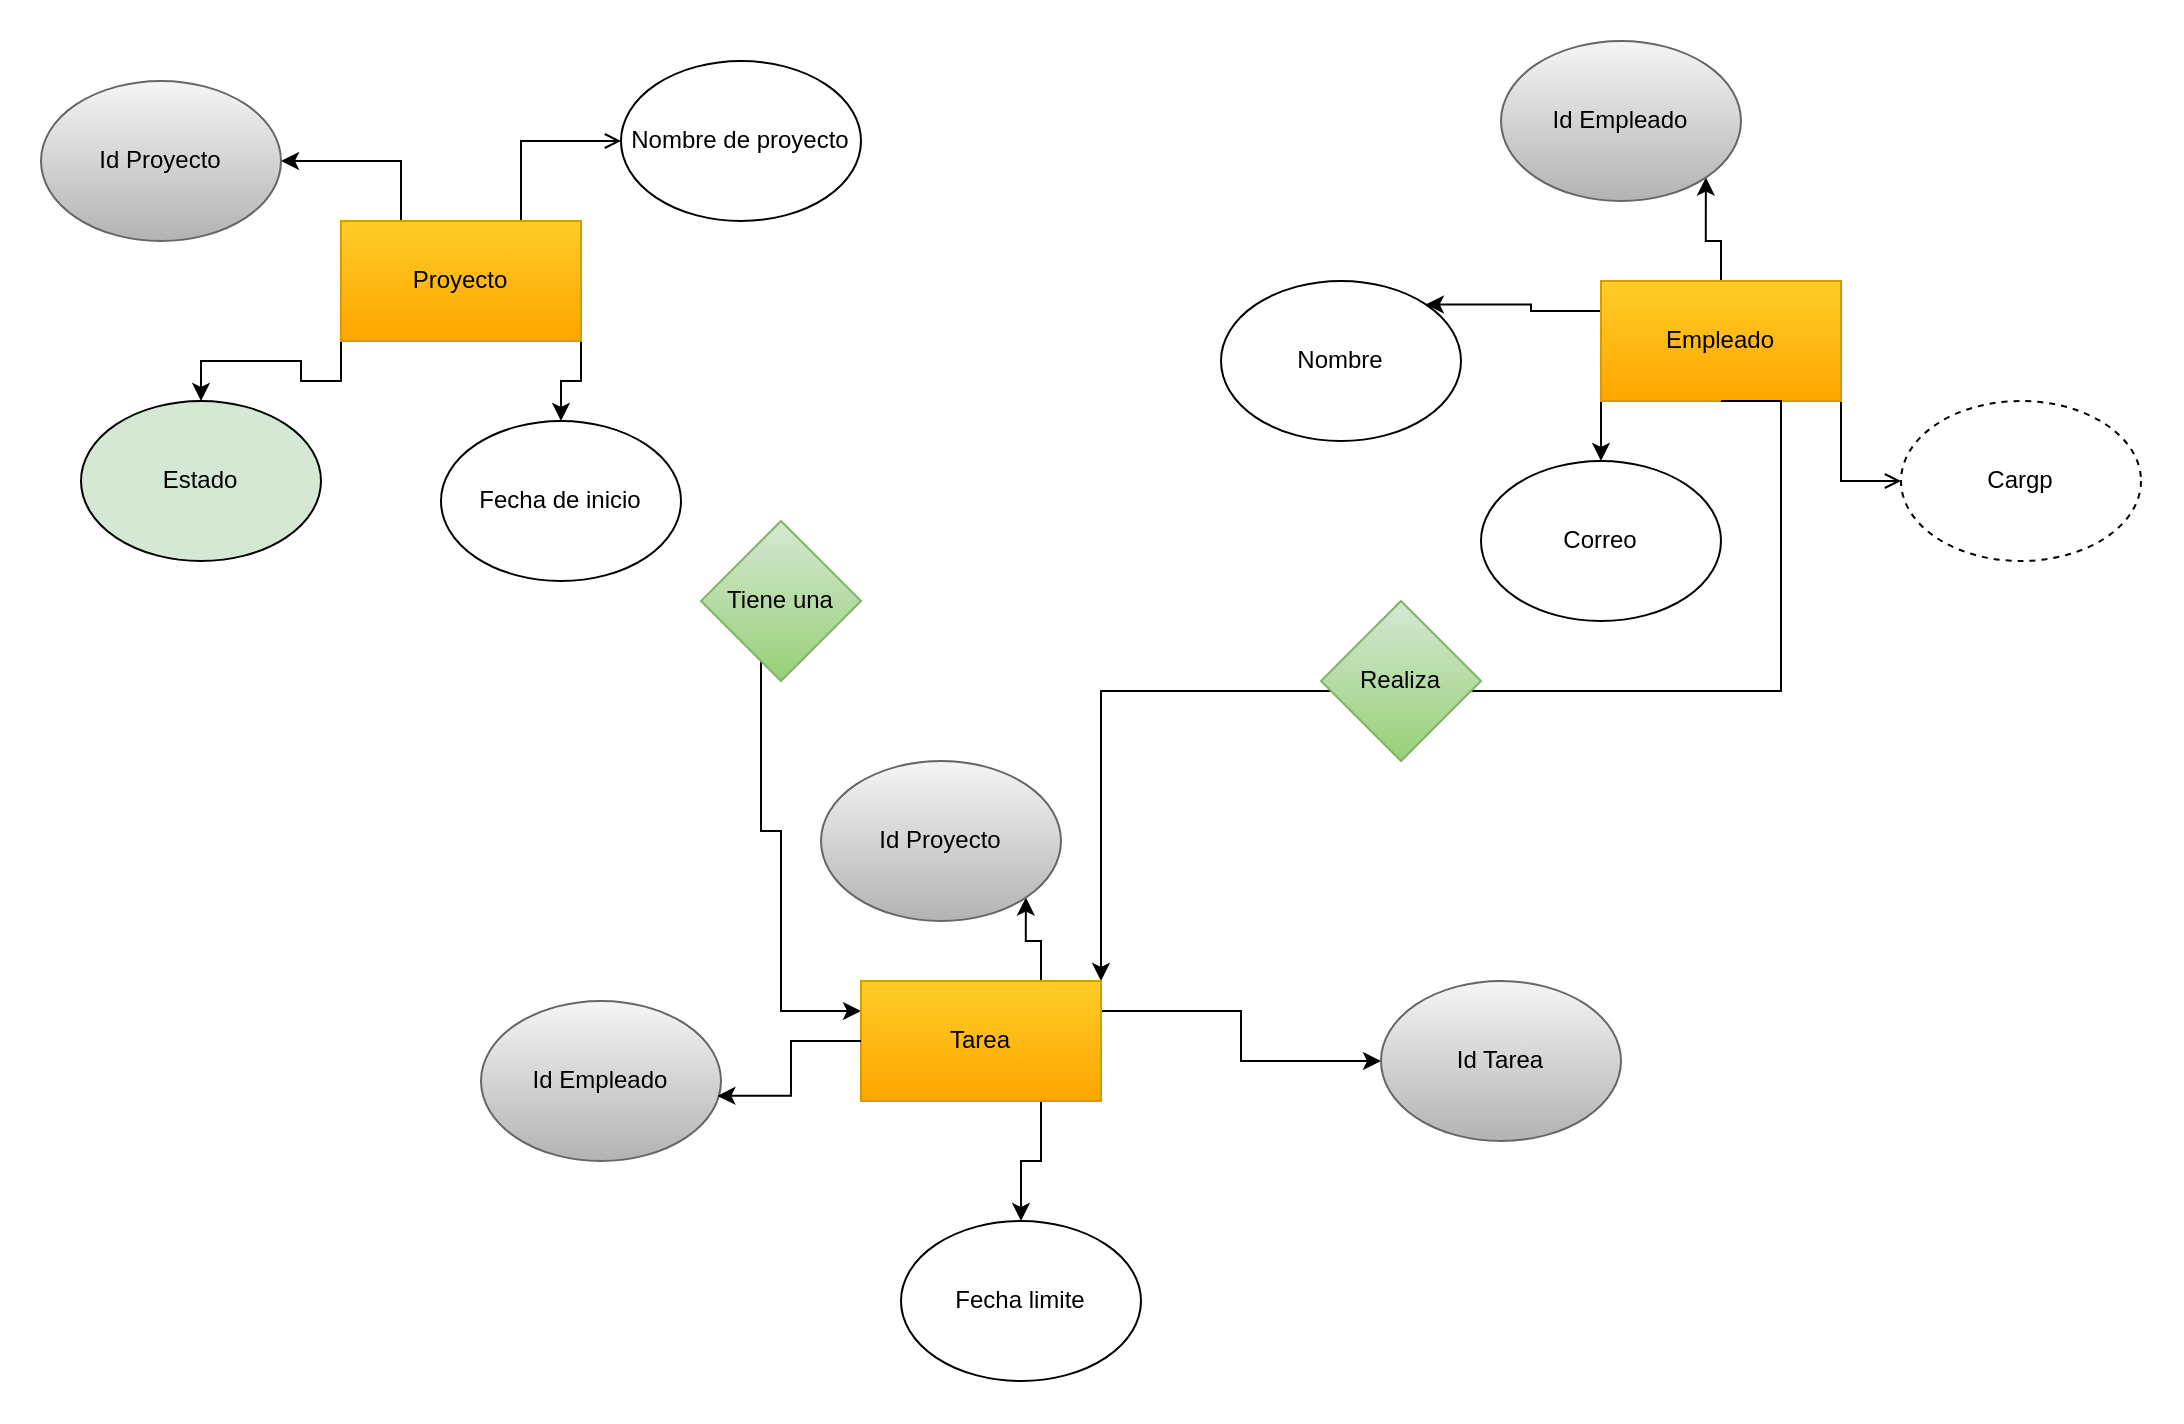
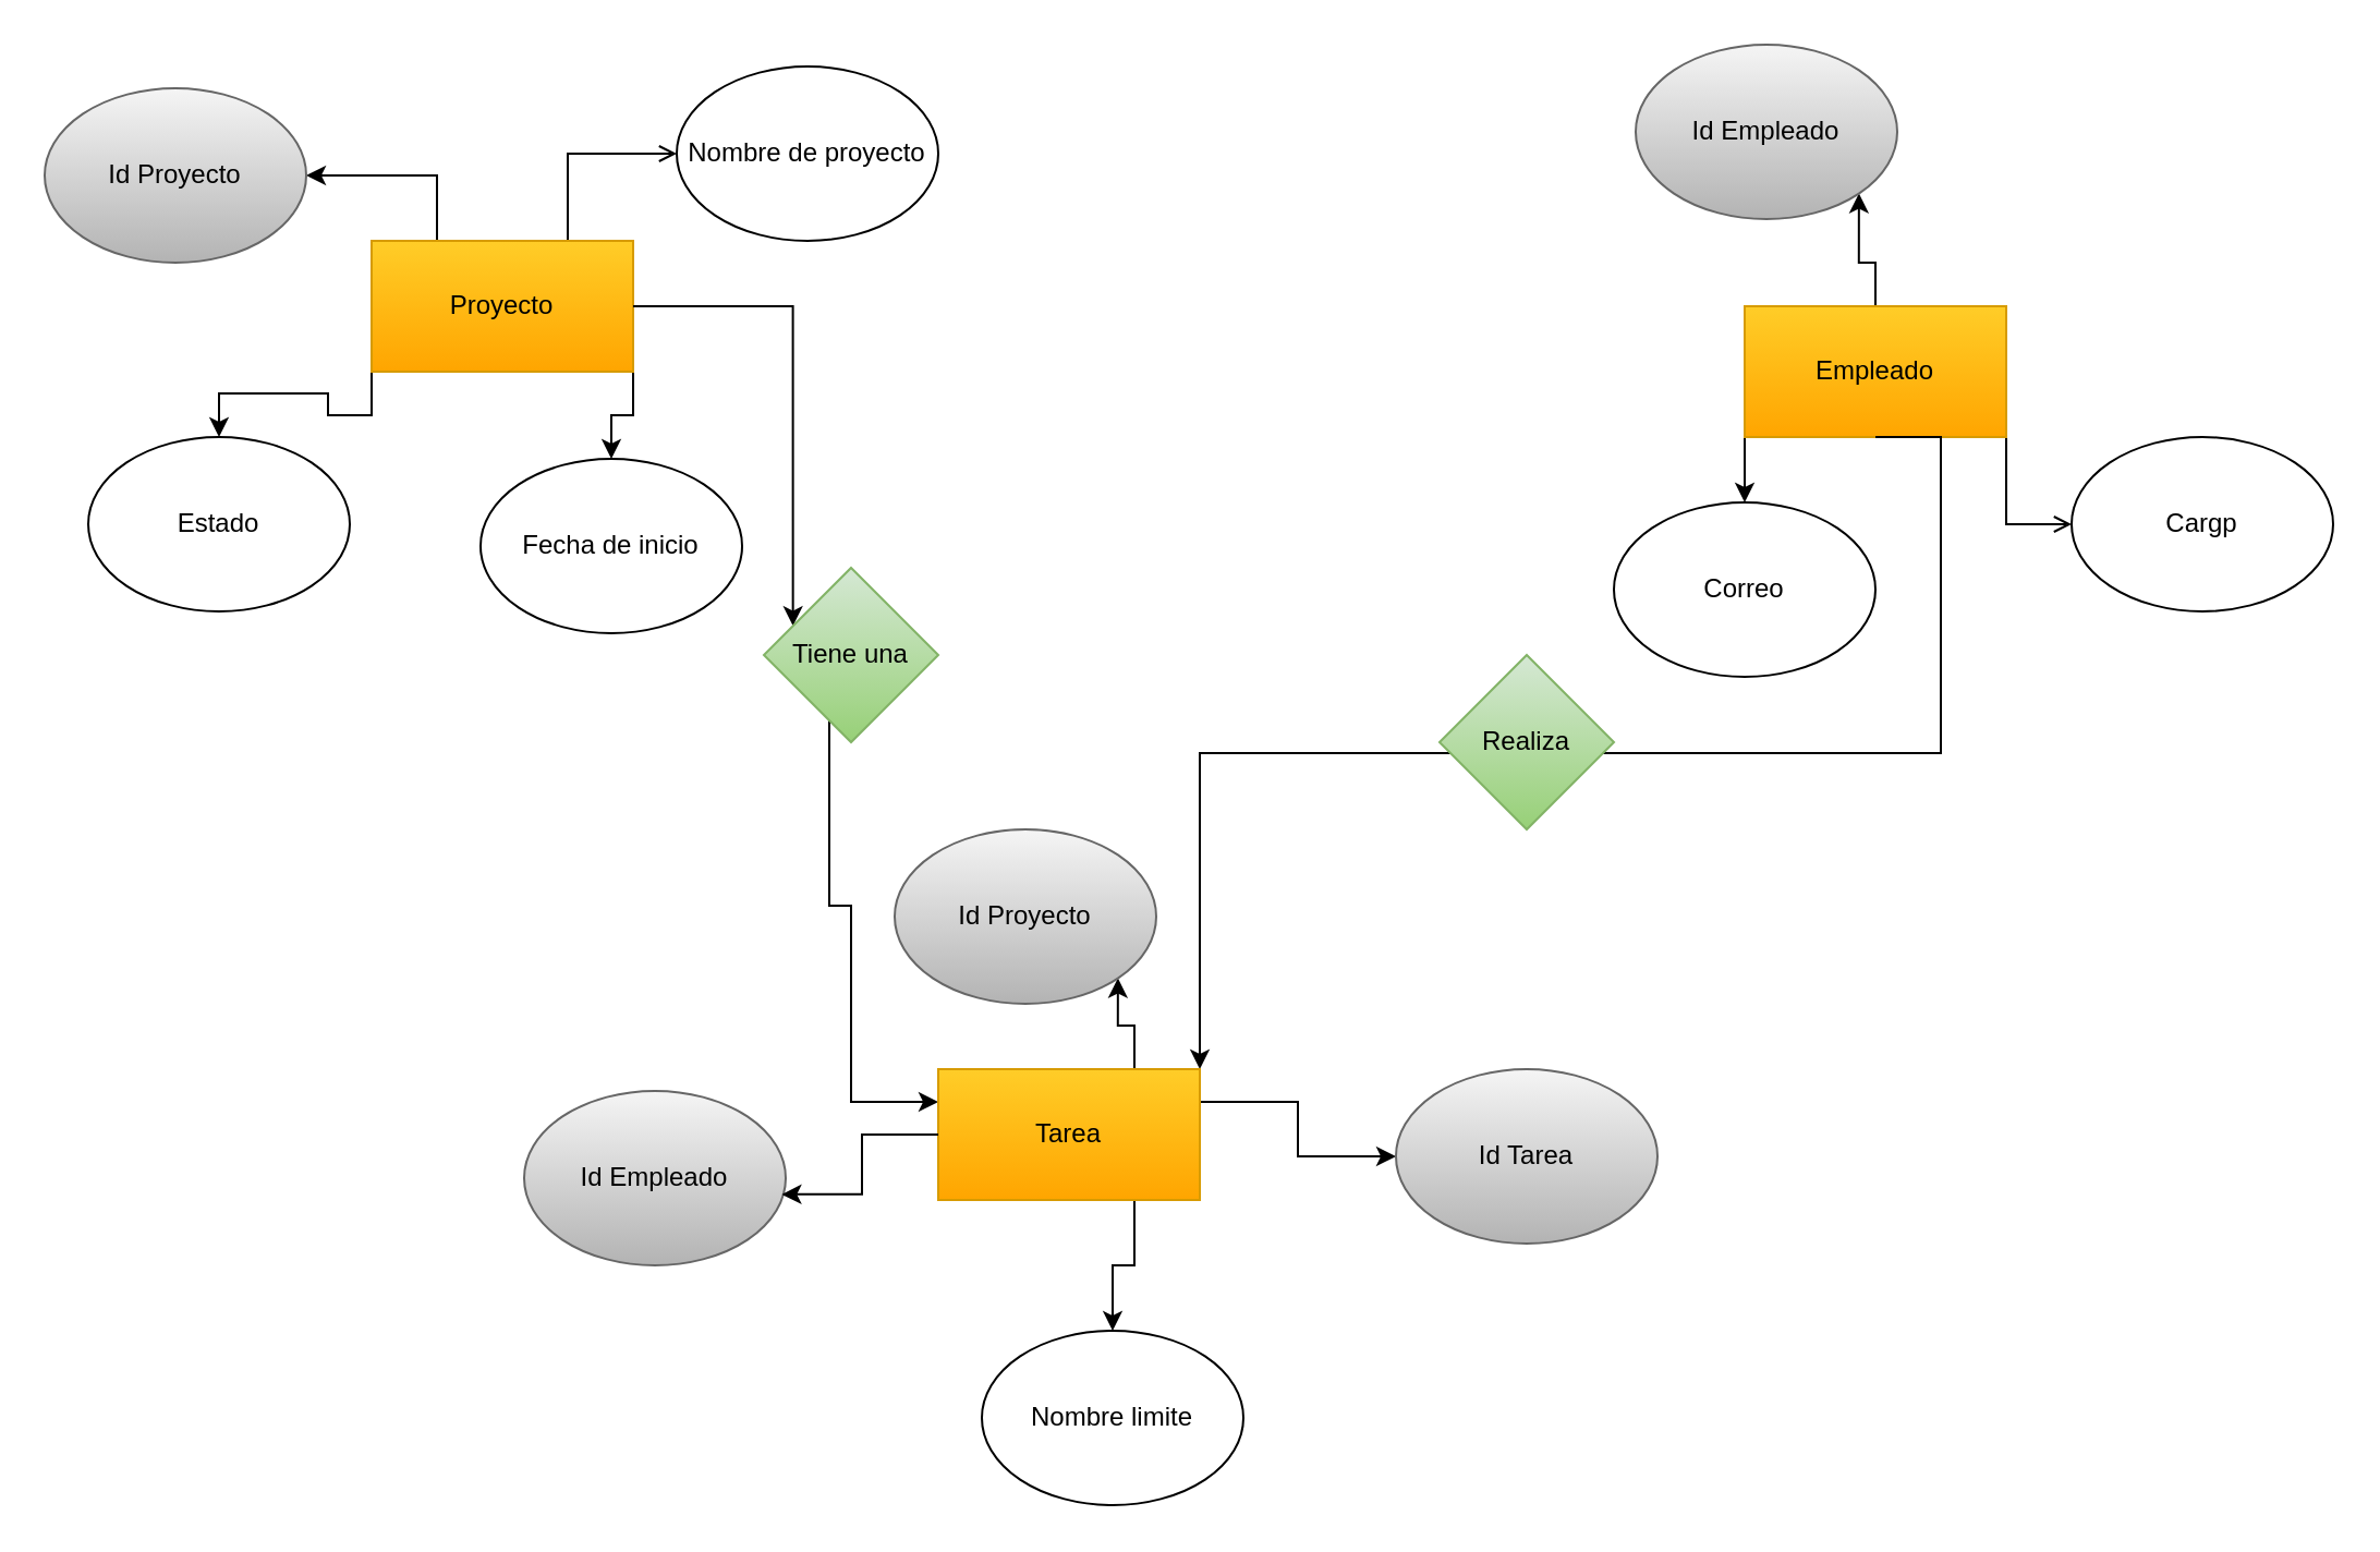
  <mxCell id="0" />
  <mxCell id="1" parent="0" />
  <mxCell id="2" style="edgeStyle=orthogonalEdgeStyle;rounded=0;orthogonalLoop=1;jettySize=auto;html=1;exitX=0.25;exitY=0;exitDx=0;exitDy=0;entryX=1;entryY=0.5;entryDx=0;entryDy=0;" edge="1" parent="1" source="7" target="27"><mxGeometry relative="1" as="geometry" /></mxCell>
  <mxCell id="3" style="edgeStyle=orthogonalEdgeStyle;rounded=0;orthogonalLoop=1;jettySize=auto;html=1;exitX=0.75;exitY=0;exitDx=0;exitDy=0;entryX=0;entryY=0.5;entryDx=0;entryDy=0;endArrow=open;" edge="1" parent="1" source="7" target="28"><mxGeometry relative="1" as="geometry" /></mxCell>
  <mxCell id="4" style="edgeStyle=orthogonalEdgeStyle;rounded=0;orthogonalLoop=1;jettySize=auto;html=1;exitX=1;exitY=1;exitDx=0;exitDy=0;entryX=0.5;entryY=0;entryDx=0;entryDy=0;" edge="1" parent="1" source="7" target="29"><mxGeometry relative="1" as="geometry" /></mxCell>
  <mxCell id="5" style="edgeStyle=orthogonalEdgeStyle;rounded=0;orthogonalLoop=1;jettySize=auto;html=1;exitX=0;exitY=1;exitDx=0;exitDy=0;entryX=0.5;entryY=0;entryDx=0;entryDy=0;" edge="1" parent="1" source="7" target="26"><mxGeometry relative="1" as="geometry" /></mxCell>
  <mxCell id="6" style="edgeStyle=orthogonalEdgeStyle;rounded=0;orthogonalLoop=1;jettySize=auto;html=1;exitX=1;exitY=0.5;exitDx=0;exitDy=0;entryX=0;entryY=0.25;entryDx=0;entryDy=0;" edge="1" parent="1" source="32" target="17"><mxGeometry relative="1" as="geometry"><Array as="points"><mxPoint x="380" y="300" /><mxPoint x="380" y="415" /><mxPoint x="390" y="415" /><mxPoint x="390" y="505" /></Array></mxGeometry></mxCell>
  <mxCell id="7" value="Proyecto" style="rounded=0;whiteSpace=wrap;html=1;fillColor=#ffcd28;strokeColor=#d79b00;gradientColor=#ffa500;" vertex="1" parent="1"><mxGeometry x="170" y="110" width="120" height="60" as="geometry" /></mxCell>
  <mxCell id="8" style="edgeStyle=orthogonalEdgeStyle;rounded=0;orthogonalLoop=1;jettySize=auto;html=1;exitX=0.5;exitY=0;exitDx=0;exitDy=0;entryX=1;entryY=1;entryDx=0;entryDy=0;" edge="1" parent="1" source="13" target="25"><mxGeometry relative="1" as="geometry" /></mxCell>
- <mxCell id="9" style="edgeStyle=orthogonalEdgeStyle;rounded=0;orthogonalLoop=1;jettySize=auto;html=1;exitX=0;exitY=0.25;exitDx=0;exitDy=0;entryX=1;entryY=0;entryDx=0;entryDy=0;" edge="1" parent="1" source="13" target="23"><mxGeometry relative="1" as="geometry" /></mxCell>
  <mxCell id="10" style="edgeStyle=orthogonalEdgeStyle;rounded=0;orthogonalLoop=1;jettySize=auto;html=1;exitX=0;exitY=1;exitDx=0;exitDy=0;entryX=0.5;entryY=0;entryDx=0;entryDy=0;" edge="1" parent="1" source="13" target="24"><mxGeometry relative="1" as="geometry" /></mxCell>
  <mxCell id="11" style="edgeStyle=orthogonalEdgeStyle;rounded=0;orthogonalLoop=1;jettySize=auto;html=1;exitX=1;exitY=1;exitDx=0;exitDy=0;entryX=0;entryY=0.5;entryDx=0;entryDy=0;endArrow=open;" edge="1" parent="1" source="13" target="22"><mxGeometry relative="1" as="geometry" /></mxCell>
  <mxCell id="12" style="edgeStyle=orthogonalEdgeStyle;rounded=0;orthogonalLoop=1;jettySize=auto;html=1;exitX=0.5;exitY=1;exitDx=0;exitDy=0;entryX=1;entryY=0;entryDx=0;entryDy=0;" edge="1" parent="1" source="34" target="17"><mxGeometry relative="1" as="geometry"><Array as="points"><mxPoint x="550" y="345" /></Array></mxGeometry></mxCell>
  <mxCell id="13" value="Empleado" style="rounded=0;whiteSpace=wrap;html=1;fillColor=#ffcd28;strokeColor=#d79b00;gradientColor=#ffa500;" vertex="1" parent="1"><mxGeometry x="800" y="140" width="120" height="60" as="geometry" /></mxCell>
  <mxCell id="14" style="edgeStyle=orthogonalEdgeStyle;rounded=0;orthogonalLoop=1;jettySize=auto;html=1;exitX=0.75;exitY=0;exitDx=0;exitDy=0;entryX=1;entryY=1;entryDx=0;entryDy=0;" edge="1" parent="1" source="17" target="19"><mxGeometry relative="1" as="geometry" /></mxCell>
  <mxCell id="15" style="edgeStyle=orthogonalEdgeStyle;rounded=0;orthogonalLoop=1;jettySize=auto;html=1;exitX=1;exitY=0.25;exitDx=0;exitDy=0;entryX=0;entryY=0.5;entryDx=0;entryDy=0;" edge="1" parent="1" source="17" target="21"><mxGeometry relative="1" as="geometry" /></mxCell>
  <mxCell id="16" style="edgeStyle=orthogonalEdgeStyle;rounded=0;orthogonalLoop=1;jettySize=auto;html=1;exitX=0.75;exitY=1;exitDx=0;exitDy=0;entryX=0.5;entryY=0;entryDx=0;entryDy=0;" edge="1" parent="1" source="17" target="18"><mxGeometry relative="1" as="geometry" /></mxCell>
  <mxCell id="17" value="Tarea&lt;span style=&quot;color: rgba(0, 0, 0, 0); font-family: monospace; font-size: 0px; text-align: start; text-wrap-mode: nowrap;&quot;&gt;%3CmxGraphModel%3E%3Croot%3E%3CmxCell%20id%3D%220%22%2F%3E%3CmxCell%20id%3D%221%22%20parent%3D%220%22%2F%3E%3CmxCell%20id%3D%222%22%20value%3D%22Nombre%22%20style%3D%22ellipse%3BwhiteSpace%3Dwrap%3Bhtml%3D1%3B%22%20vertex%3D%221%22%20parent%3D%221%22%3E%3CmxGeometry%20x%3D%22260%22%20width%3D%22120%22%20height%3D%2280%22%20as%3D%22geometry%22%2F%3E%3C%2FmxCell%3E%3C%2Froot%3E%3C%2FmxGraphModel%3E&lt;/span&gt;&lt;span style=&quot;color: rgba(0, 0, 0, 0); font-family: monospace; font-size: 0px; text-align: start; text-wrap-mode: nowrap;&quot;&gt;%3CmxGraphModel%3E%3Croot%3E%3CmxCell%20id%3D%220%22%2F%3E%3CmxCell%20id%3D%221%22%20parent%3D%220%22%2F%3E%3CmxCell%20id%3D%222%22%20value%3D%22Nombre%22%20style%3D%22ellipse%3BwhiteSpace%3Dwrap%3Bhtml%3D1%3B%22%20vertex%3D%221%22%20parent%3D%221%22%3E%3CmxGeometry%20x%3D%22260%22%20width%3D%22120%22%20height%3D%2280%22%20as%3D%22geometry%22%2F%3E%3C%2FmxCell%3E%3C%2Froot%3E%3C%2FmxGraphModel%3E&lt;/span&gt;" style="rounded=0;whiteSpace=wrap;html=1;fillColor=#ffcd28;strokeColor=#d79b00;gradientColor=#ffa500;" vertex="1" parent="1"><mxGeometry x="430" y="490" width="120" height="60" as="geometry" /></mxCell>
- <mxCell id="18" value="Fecha limite" style="ellipse;whiteSpace=wrap;html=1;" vertex="1" parent="1"><mxGeometry x="450" y="610" width="120" height="80" as="geometry" /></mxCell>
+ <mxCell id="18" value="Nombre limite" style="ellipse;whiteSpace=wrap;html=1;" vertex="1" parent="1"><mxGeometry x="450" y="610" width="120" height="80" as="geometry" /></mxCell>
  <mxCell id="19" value="Id Proyecto" style="ellipse;whiteSpace=wrap;html=1;fillColor=#f5f5f5;strokeColor=#666666;gradientColor=#b3b3b3;" vertex="1" parent="1"><mxGeometry x="410" y="380" width="120" height="80" as="geometry" /></mxCell>
  <mxCell id="20" value="Id Empleado" style="ellipse;whiteSpace=wrap;html=1;fillColor=#f5f5f5;gradientColor=#b3b3b3;strokeColor=#666666;" vertex="1" parent="1"><mxGeometry x="240" y="500" width="120" height="80" as="geometry" /></mxCell>
- <mxCell id="21" value="Id Tarea" style="ellipse;whiteSpace=wrap;html=1;fillColor=#f5f5f5;gradientColor=#b3b3b3;strokeColor=#666666;" vertex="1" parent="1"><mxGeometry x="690" y="490" width="120" height="80" as="geometry" /></mxCell>
- <mxCell id="22" value="Cargp" style="ellipse;whiteSpace=wrap;html=1;dashed=1;" vertex="1" parent="1"><mxGeometry x="950" y="200" width="120" height="80" as="geometry" /></mxCell>
- <mxCell id="23" value="Nombre" style="ellipse;whiteSpace=wrap;html=1;" vertex="1" parent="1"><mxGeometry x="610" y="140" width="120" height="80" as="geometry" /></mxCell>
+ <mxCell id="21" value="Id Tarea" style="ellipse;whiteSpace=wrap;html=1;fillColor=#f5f5f5;gradientColor=#b3b3b3;strokeColor=#666666;" vertex="1" parent="1"><mxGeometry x="640" y="490" width="120" height="80" as="geometry" /></mxCell>
+ <mxCell id="22" value="Cargp" style="ellipse;whiteSpace=wrap;html=1;" vertex="1" parent="1"><mxGeometry x="950" y="200" width="120" height="80" as="geometry" /></mxCell>
  <mxCell id="24" value="Correo" style="ellipse;whiteSpace=wrap;html=1;" vertex="1" parent="1"><mxGeometry x="740" y="230" width="120" height="80" as="geometry" /></mxCell>
  <mxCell id="25" value="Id Empleado" style="ellipse;whiteSpace=wrap;html=1;fillColor=#f5f5f5;gradientColor=#b3b3b3;strokeColor=#666666;" vertex="1" parent="1"><mxGeometry x="750" y="20" width="120" height="80" as="geometry" /></mxCell>
- <mxCell id="26" value="Estado" style="ellipse;whiteSpace=wrap;html=1;fillColor=#d5e8d4;" vertex="1" parent="1"><mxGeometry x="40" y="200" width="120" height="80" as="geometry" /></mxCell>
+ <mxCell id="26" value="Estado" style="ellipse;whiteSpace=wrap;html=1;" vertex="1" parent="1"><mxGeometry x="40" y="200" width="120" height="80" as="geometry" /></mxCell>
  <mxCell id="27" value="Id Proyecto" style="ellipse;whiteSpace=wrap;html=1;fillColor=#f5f5f5;gradientColor=#b3b3b3;strokeColor=#666666;" vertex="1" parent="1"><mxGeometry x="20" y="40" width="120" height="80" as="geometry" /></mxCell>
  <mxCell id="28" value="Nombre de proyecto" style="ellipse;whiteSpace=wrap;html=1;" vertex="1" parent="1"><mxGeometry x="310" y="30" width="120" height="80" as="geometry" /></mxCell>
  <mxCell id="29" value="Fecha de inicio" style="ellipse;whiteSpace=wrap;html=1;" vertex="1" parent="1"><mxGeometry x="220" y="210" width="120" height="80" as="geometry" /></mxCell>
  <mxCell id="30" style="edgeStyle=orthogonalEdgeStyle;rounded=0;orthogonalLoop=1;jettySize=auto;html=1;exitX=0;exitY=0.5;exitDx=0;exitDy=0;entryX=0.985;entryY=0.593;entryDx=0;entryDy=0;entryPerimeter=0;" edge="1" parent="1" source="17" target="20"><mxGeometry relative="1" as="geometry" /></mxCell>
+ <mxCell id="31" value="" style="edgeStyle=orthogonalEdgeStyle;rounded=0;orthogonalLoop=1;jettySize=auto;html=1;exitX=1;exitY=0.5;exitDx=0;exitDy=0;entryX=0;entryY=0.25;entryDx=0;entryDy=0;" edge="1" parent="1" source="7" target="32"><mxGeometry relative="1" as="geometry"><mxPoint x="290" y="140" as="sourcePoint" /><mxPoint x="430" y="505" as="targetPoint" /></mxGeometry></mxCell>
  <mxCell id="32" value="Tiene una" style="rhombus;whiteSpace=wrap;html=1;fillColor=#d5e8d4;gradientColor=#97d077;strokeColor=#82b366;" vertex="1" parent="1"><mxGeometry x="350" y="260" width="80" height="80" as="geometry" /></mxCell>
  <mxCell id="33" value="" style="edgeStyle=orthogonalEdgeStyle;rounded=0;orthogonalLoop=1;jettySize=auto;html=1;exitX=0.5;exitY=1;exitDx=0;exitDy=0;entryX=1;entryY=0;entryDx=0;entryDy=0;" edge="1" parent="1" source="13" target="34"><mxGeometry relative="1" as="geometry"><mxPoint x="860" y="200" as="sourcePoint" /><mxPoint x="550" y="490" as="targetPoint" /><Array as="points"><mxPoint x="890" y="200" /><mxPoint x="890" y="345" /></Array></mxGeometry></mxCell>
  <mxCell id="34" value="Realiza" style="rhombus;whiteSpace=wrap;html=1;fillColor=#d5e8d4;gradientColor=#97d077;strokeColor=#82b366;" vertex="1" parent="1"><mxGeometry x="660" y="300" width="80" height="80" as="geometry" /></mxCell>
